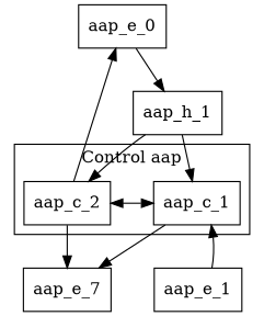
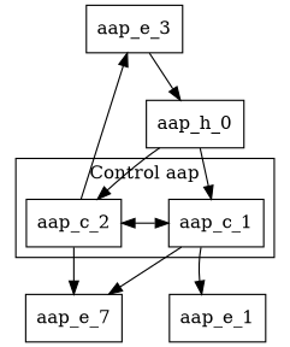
  strict digraph {
    nodesep=0.5
    rankdir=TB
    node [shape=box]
    aap_c_1
    aap_c_2
    aap_e_1
    n4 [label=aap_e_7]
-   aap_e_3 [label=aap_e_0]
-   aap_h_1
+   aap_e_3
+   aap_h_1 [label=aap_h_0]
    subgraph cluster_1 {
      label="Control aap"
      type=solid
      subgraph sub_2 {
        label="Control nodes"
        rank=same
        type=solid
        aap_c_1
        aap_c_2
      }
    }
    aap_c_1 -> aap_c_2 [dir=both]
-   aap_e_1 -> aap_c_1
+   aap_c_1 -> aap_e_1
    aap_c_1 -> n4
    aap_c_2 -> n4
    aap_c_2 -> aap_e_3
    aap_e_3 -> aap_h_1
    aap_h_1 -> aap_c_1
    aap_h_1 -> aap_c_2
  }
